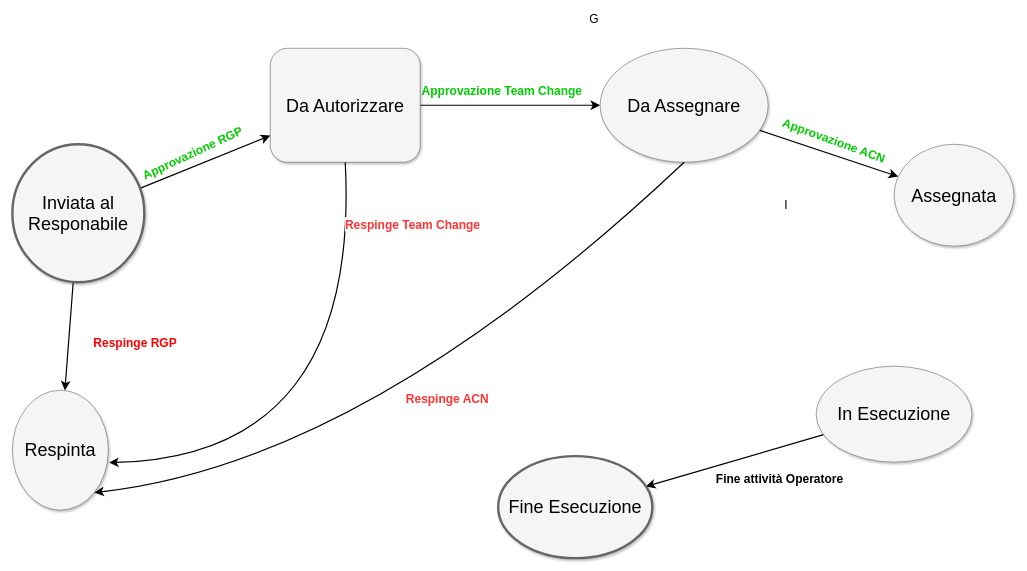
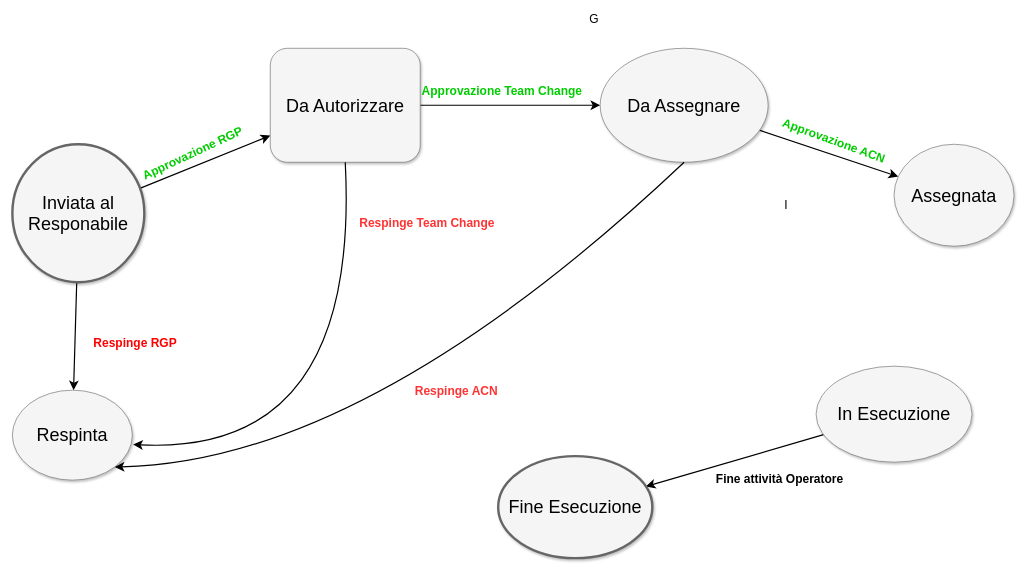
  <mxCell id="0" style=";html=1;" />
  <mxCell id="1" style=";html=1;" parent="0" />
  <mxCell id="2" style="edgeStyle=none;curved=1;html=1;startSize=10;endArrow=classic;endFill=1;endSize=10;strokeColor=#000000;strokeWidth=2;fontSize=12;" parent="1" source="5" target="8" edge="1"><mxGeometry relative="1" as="geometry" /></mxCell>
  <mxCell id="3" value="Approvazione RGP" style="text;html=1;resizable=0;points=[];align=center;verticalAlign=middle;labelBackgroundColor=none;fontSize=20;rotation=-25;fontStyle=1;fontColor=#00CC00;" parent="2" vertex="1" connectable="0"><mxGeometry x="0.255" y="-5" relative="1" as="geometry"><mxPoint x="-51" y="-9" as="offset" /></mxGeometry></mxCell>
  <mxCell id="4" style="edgeStyle=none;curved=1;html=1;startSize=10;endFill=1;endSize=10;strokeWidth=2;fontSize=12;" parent="1" source="5" target="9" edge="1"><mxGeometry relative="1" as="geometry" /></mxCell>
  <mxCell id="5" value="Inviata al Responabile" style="ellipse;whiteSpace=wrap;html=1;rounded=0;shadow=1;strokeColor=#666666;strokeWidth=4;fontSize=30;align=center;fillColor=#f5f5f5;" parent="1" vertex="1"><mxGeometry x="20" y="240" width="220" height="230" as="geometry" /></mxCell>
  <mxCell id="6" style="edgeStyle=none;curved=1;html=1;startSize=10;endFill=1;endSize=10;strokeWidth=2;fontSize=12;" parent="1" source="8" target="15" edge="1"><mxGeometry relative="1" as="geometry" /></mxCell>
  <mxCell id="7" value="Approvazione Team Change" style="text;html=1;resizable=0;points=[];align=center;verticalAlign=middle;labelBackgroundColor=#ffffff;fontSize=20;fontStyle=1;fontColor=#00CC00;" parent="6" vertex="1" connectable="0"><mxGeometry x="0.167" y="-3" relative="1" as="geometry"><mxPoint x="-40" y="-28" as="offset" /></mxGeometry></mxCell>
  <mxCell id="8" value="Da Autorizzare" style="whiteSpace=wrap;html=1;shadow=1;strokeColor=#666666;strokeWidth=1;fontSize=30;align=center;fillColor=#f5f5f5;rounded=1;" parent="1" vertex="1"><mxGeometry x="450" y="80" width="250" height="190" as="geometry" /></mxCell>
- <mxCell id="9" value="Respinta" style="ellipse;whiteSpace=wrap;html=1;rounded=0;shadow=1;strokeColor=#666666;strokeWidth=1;fontSize=30;align=center;fillColor=#f5f5f5;" parent="1" vertex="1"><mxGeometry x="20" y="650" width="160" height="200" as="geometry" /></mxCell>
+ <mxCell id="9" value="Respinta" style="ellipse;whiteSpace=wrap;html=1;rounded=0;shadow=1;strokeColor=#666666;strokeWidth=1;fontSize=30;align=center;fillColor=#f5f5f5;" parent="1" vertex="1"><mxGeometry x="20" y="650" width="200" height="150" as="geometry" /></mxCell>
  <mxCell id="10" style="edgeStyle=none;curved=1;html=1;startSize=10;endFill=1;endSize=10;strokeWidth=2;fontSize=12;" parent="1" source="12" target="17" edge="1"><mxGeometry relative="1" as="geometry" /></mxCell>
  <mxCell id="11" value="Fine attività Operatore" style="text;html=1;resizable=0;points=[];align=center;verticalAlign=middle;labelBackgroundColor=#ffffff;fontSize=20;fontStyle=1" parent="10" vertex="1" connectable="0"><mxGeometry x="-0.414" y="-1" relative="1" as="geometry"><mxPoint x="13" y="49" as="offset" /></mxGeometry></mxCell>
  <mxCell id="12" value="In Esecuzione" style="ellipse;whiteSpace=wrap;html=1;rounded=0;shadow=1;strokeColor=#666666;strokeWidth=1;fontSize=30;align=center;fillColor=#f5f5f5;" parent="1" vertex="1"><mxGeometry x="1360" y="610" width="260" height="160" as="geometry" /></mxCell>
  <mxCell id="13" style="edgeStyle=none;curved=1;html=1;startSize=10;endFill=1;endSize=10;strokeWidth=2;fontSize=12;" parent="1" source="15" target="16" edge="1"><mxGeometry relative="1" as="geometry" /></mxCell>
  <mxCell id="14" value="Approvazione ACN" style="text;html=1;resizable=0;points=[];align=center;verticalAlign=middle;labelBackgroundColor=#ffffff;fontSize=20;rotation=20;fontStyle=1;fontColor=#00CC00;" parent="13" vertex="1" connectable="0"><mxGeometry x="-0.073" y="-5" relative="1" as="geometry"><mxPoint x="18" y="-25" as="offset" /></mxGeometry></mxCell>
  <mxCell id="15" value="Da Assegnare" style="ellipse;whiteSpace=wrap;html=1;rounded=0;shadow=1;strokeColor=#666666;strokeWidth=1;fontSize=30;align=center;fillColor=#f5f5f5;" parent="1" vertex="1"><mxGeometry x="1000" y="80" width="280" height="190" as="geometry" /></mxCell>
  <mxCell id="16" value="Assegnata" style="ellipse;whiteSpace=wrap;html=1;rounded=0;shadow=1;strokeColor=#666666;strokeWidth=1;fontSize=30;align=center;fillColor=#f5f5f5;" parent="1" vertex="1"><mxGeometry x="1490" y="240" width="200" height="170" as="geometry" /></mxCell>
  <mxCell id="17" value="Fine Esecuzione" style="ellipse;whiteSpace=wrap;html=1;rounded=0;shadow=1;strokeColor=#666666;strokeWidth=4;fontSize=30;align=center;fillColor=#f5f5f5;fontStyle=0" parent="1" vertex="1"><mxGeometry x="830" y="760" width="257" height="170" as="geometry" /></mxCell>
  <mxCell id="18" value="Respinge RGP" style="text;html=1;strokeColor=none;fillColor=none;align=center;verticalAlign=middle;whiteSpace=wrap;rounded=0;shadow=1;labelBackgroundColor=none;fontSize=20;rotation=0;fontStyle=1;fontColor=#FF0000;" parent="1" vertex="1"><mxGeometry x="130" y="560" width="190" height="20" as="geometry" /></mxCell>
  <mxCell id="19" value="G" style="text;html=1;strokeColor=none;fillColor=none;align=center;verticalAlign=middle;whiteSpace=wrap;rounded=0;shadow=1;labelBackgroundColor=none;fontSize=20;" parent="1" vertex="1"><mxGeometry x="970" y="20" width="40" height="20" as="geometry" /></mxCell>
  <mxCell id="20" value="I" style="text;html=1;strokeColor=none;fillColor=none;align=center;verticalAlign=middle;whiteSpace=wrap;rounded=0;shadow=1;labelBackgroundColor=none;fontSize=20;" parent="1" vertex="1"><mxGeometry x="1290" y="330" width="40" height="20" as="geometry" /></mxCell>
  <mxCell id="21" style="edgeStyle=none;curved=1;html=1;startSize=10;endFill=1;endSize=10;strokeWidth=2;fontSize=12;entryX=1.007;entryY=0.604;entryDx=0;entryDy=0;entryPerimeter=0;exitX=0.5;exitY=1;exitDx=0;exitDy=0;" parent="1" source="8" target="9" edge="1"><mxGeometry relative="1" as="geometry"><mxPoint x="710" y="185" as="sourcePoint" /><mxPoint x="1010" y="185" as="targetPoint" /><Array as="points"><mxPoint x="600" y="760" /></Array></mxGeometry></mxCell>
  <mxCell id="22" value="Respinge Team Change" style="text;html=1;resizable=0;points=[];align=center;verticalAlign=middle;labelBackgroundColor=#ffffff;fontSize=20;absoluteArcSize=0;fontColor=#FF3333;fontStyle=1" parent="21" vertex="1" connectable="0"><mxGeometry x="0.167" y="-3" relative="1" as="geometry"><mxPoint x="127" y="-386" as="offset" /></mxGeometry></mxCell>
  <mxCell id="23" style="edgeStyle=none;curved=1;html=1;startSize=10;endFill=1;endSize=10;strokeWidth=2;fontSize=12;entryX=1;entryY=1;entryDx=0;entryDy=0;exitX=0.5;exitY=1;exitDx=0;exitDy=0;" parent="1" source="15" target="9" edge="1"><mxGeometry relative="1" as="geometry"><mxPoint x="585" y="280" as="sourcePoint" /><mxPoint x="231" y="751" as="targetPoint" /><Array as="points"><mxPoint x="610" y="770" /></Array></mxGeometry></mxCell>
  <mxCell id="24" value="Respinge ACN" style="text;html=1;resizable=0;points=[];align=center;verticalAlign=middle;labelBackgroundColor=#ffffff;fontSize=20;fontStyle=1;fontColor=#FF3333;" parent="23" vertex="1" connectable="0"><mxGeometry x="0.167" y="-3" relative="1" as="geometry"><mxPoint x="109" y="-78" as="offset" /></mxGeometry></mxCell>
